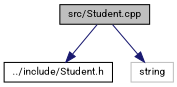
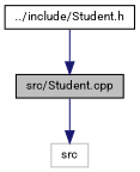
  digraph {
    fontname=Roboto
    node [color=black fillcolor=white fontname=Roboto fontsize=10 shape=record style=filled]
    edge [color=midnightblue fontname=Roboto fontsize=10 labelfontname=Helvetica labelfontsize=10 style=solid]
    n1 [fillcolor=grey75 fontcolor=black height=0.2 label="src/Student.cpp" width=0.4]
    n2 [height=0.2 label="../include/Student.h" width=0.4]
-   n3 [color=grey75 height=0.2 label=string width=0.4]
-   n1 -> n2
+   n3 [color=grey75 height=0.2 label=src width=0.4]
+   n2 -> n1
    n1 -> n3
  }
